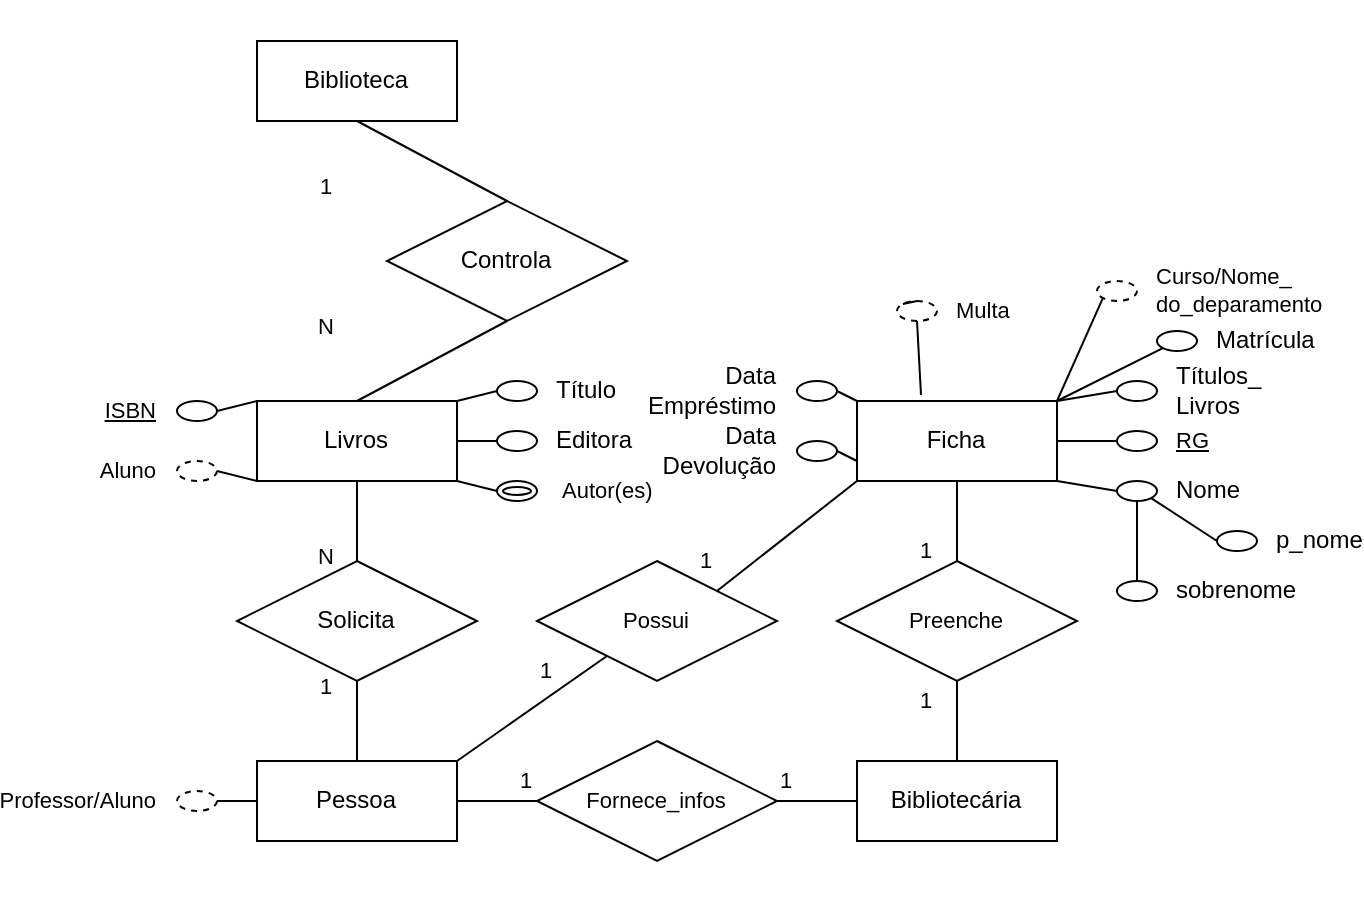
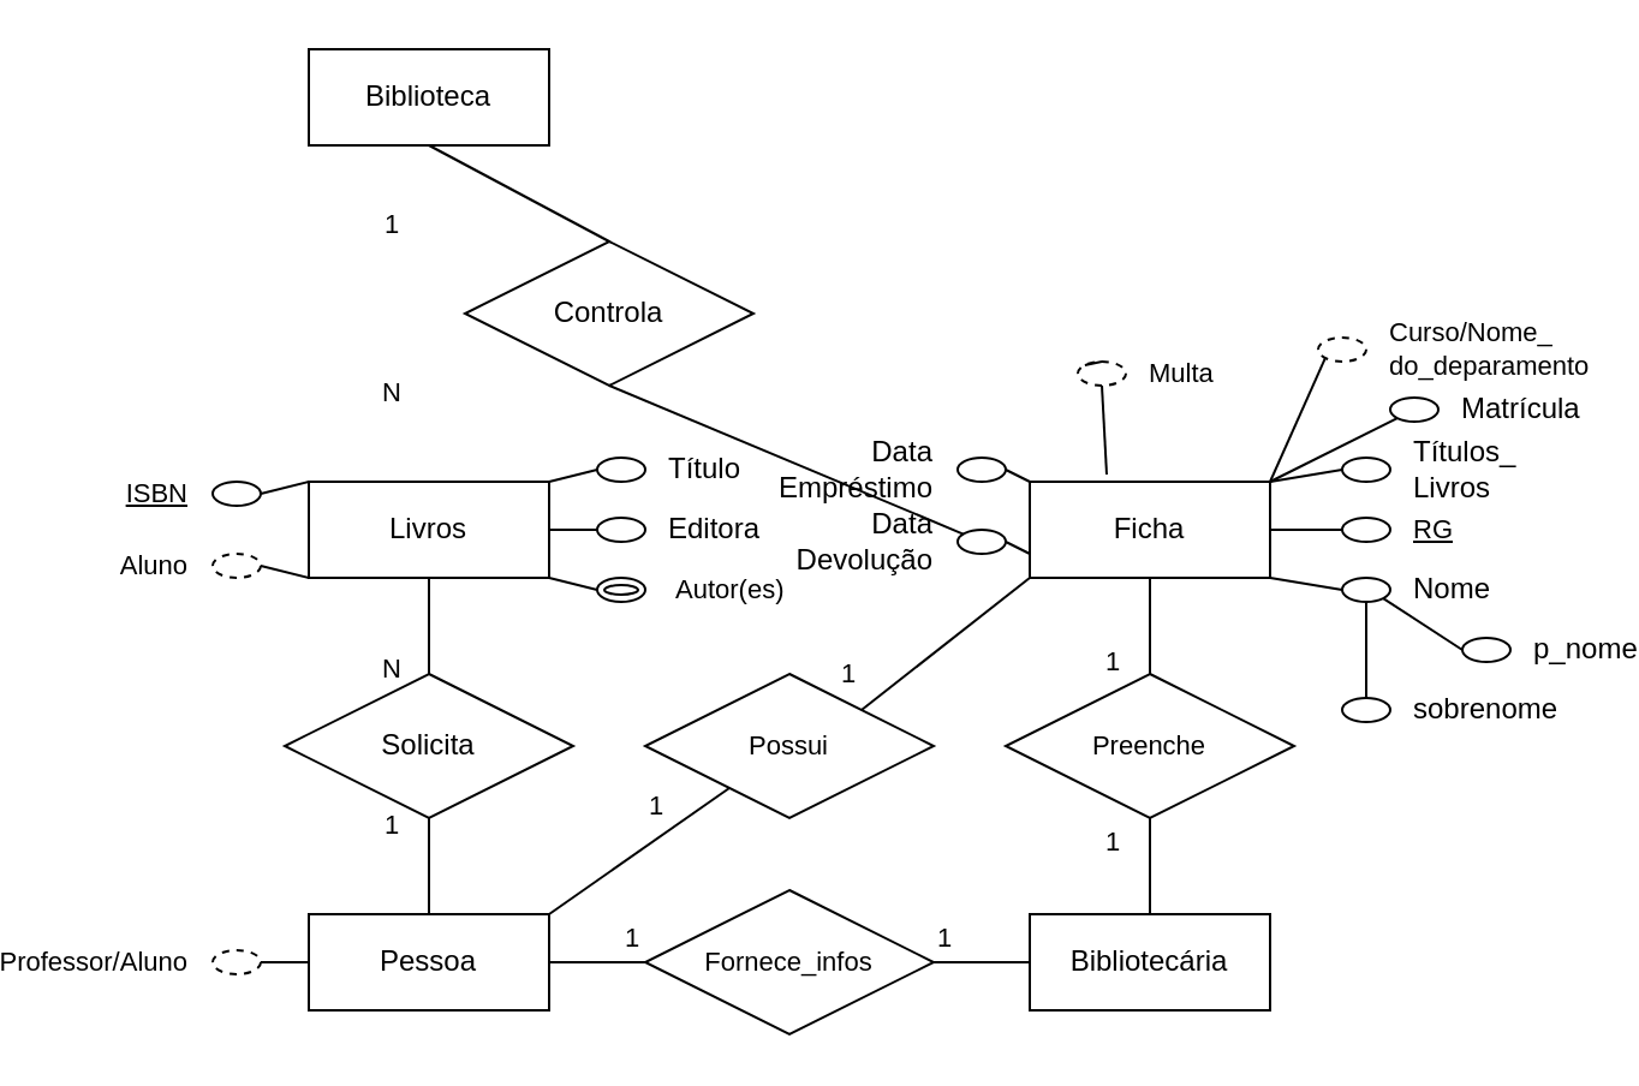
  <mxCell id="0" />
  <mxCell id="1" parent="0" />
- <mxCell id="2" style="rounded=0;orthogonalLoop=1;jettySize=auto;html=1;exitX=0.5;exitY=1;exitDx=0;exitDy=0;entryX=0.5;entryY=0;entryDx=0;entryDy=0;endArrow=none;endFill=0;" edge="1" parent="1" source="3" target="7"><mxGeometry relative="1" as="geometry" /></mxCell>
+ <mxCell id="2" style="rounded=0;orthogonalLoop=1;jettySize=auto;html=1;exitX=0.5;exitY=1;exitDx=0;exitDy=0;endArrow=none;endFill=0;" edge="1" parent="1" source="3" target="55"><mxGeometry relative="1" as="geometry" /></mxCell>
  <mxCell id="3" value="Controla" style="shape=rhombus;perimeter=rhombusPerimeter;whiteSpace=wrap;html=1;align=center;" vertex="1" parent="1"><mxGeometry x="125" y="100" width="120" height="60" as="geometry" /></mxCell>
  <mxCell id="4" style="rounded=0;orthogonalLoop=1;jettySize=auto;html=1;exitX=0.5;exitY=1;exitDx=0;exitDy=0;entryX=0.5;entryY=0;entryDx=0;entryDy=0;endArrow=none;endFill=0;" edge="1" parent="1" source="5" target="3"><mxGeometry relative="1" as="geometry" /></mxCell>
  <mxCell id="5" value="Biblioteca" style="whiteSpace=wrap;html=1;align=center;" vertex="1" parent="1"><mxGeometry x="60" y="20" width="100" height="40" as="geometry" /></mxCell>
  <mxCell id="6" style="edgeStyle=none;shape=connector;rounded=0;orthogonalLoop=1;jettySize=auto;html=1;exitX=1;exitY=0;exitDx=0;exitDy=0;entryX=0;entryY=0.5;entryDx=0;entryDy=0;strokeColor=default;align=center;verticalAlign=middle;fontFamily=Helvetica;fontSize=11;fontColor=default;labelBackgroundColor=default;endArrow=none;endFill=0;" edge="1" parent="1" source="7" target="11"><mxGeometry relative="1" as="geometry" /></mxCell>
  <mxCell id="7" value="Livros" style="whiteSpace=wrap;html=1;align=center;" vertex="1" parent="1"><mxGeometry x="60" y="200" width="100" height="40" as="geometry" /></mxCell>
  <mxCell id="8" style="edgeStyle=none;shape=connector;rounded=0;orthogonalLoop=1;jettySize=auto;html=1;exitX=1;exitY=0.5;exitDx=0;exitDy=0;entryX=0;entryY=0.5;entryDx=0;entryDy=0;strokeColor=default;align=center;verticalAlign=middle;fontFamily=Helvetica;fontSize=11;fontColor=default;labelBackgroundColor=default;endArrow=none;endFill=0;" edge="1" parent="1" source="10" target="36"><mxGeometry relative="1" as="geometry" /></mxCell>
  <mxCell id="9" style="edgeStyle=none;shape=connector;rounded=0;orthogonalLoop=1;jettySize=auto;html=1;exitX=1;exitY=0;exitDx=0;exitDy=0;strokeColor=default;align=center;verticalAlign=middle;fontFamily=Helvetica;fontSize=11;fontColor=default;labelBackgroundColor=default;endArrow=none;endFill=0;" edge="1" parent="1" source="10" target="40"><mxGeometry relative="1" as="geometry" /></mxCell>
  <mxCell id="10" value="Pessoa" style="whiteSpace=wrap;html=1;align=center;" vertex="1" parent="1"><mxGeometry x="60" y="380" width="100" height="40" as="geometry" /></mxCell>
  <mxCell id="11" value="Título" style="ellipse;whiteSpace=wrap;html=1;align=left;spacing=30;" vertex="1" parent="1"><mxGeometry x="180" y="190" width="20" height="10" as="geometry" /></mxCell>
  <mxCell id="12" style="edgeStyle=none;shape=connector;rounded=0;orthogonalLoop=1;jettySize=auto;html=1;exitX=0;exitY=0.5;exitDx=0;exitDy=0;entryX=1;entryY=0.5;entryDx=0;entryDy=0;strokeColor=default;align=center;verticalAlign=middle;fontFamily=Helvetica;fontSize=11;fontColor=default;labelBackgroundColor=default;endArrow=none;endFill=0;" edge="1" parent="1" source="13" target="7"><mxGeometry relative="1" as="geometry" /></mxCell>
  <mxCell id="13" value="Editora" style="ellipse;whiteSpace=wrap;html=1;align=left;spacing=30;" vertex="1" parent="1"><mxGeometry x="180" y="215" width="20" height="10" as="geometry" /></mxCell>
  <mxCell id="14" style="edgeStyle=none;shape=connector;rounded=0;orthogonalLoop=1;jettySize=auto;html=1;exitX=0;exitY=0.5;exitDx=0;exitDy=0;entryX=1;entryY=1;entryDx=0;entryDy=0;strokeColor=default;align=center;verticalAlign=middle;fontFamily=Helvetica;fontSize=11;fontColor=default;labelBackgroundColor=default;endArrow=none;endFill=0;" edge="1" parent="1" source="15" target="7"><mxGeometry relative="1" as="geometry" /></mxCell>
  <mxCell id="15" value="Autor(es)" style="ellipse;shape=doubleEllipse;margin=3;whiteSpace=wrap;html=1;align=left;fontFamily=Helvetica;fontSize=11;fontColor=default;labelBackgroundColor=default;spacing=30;" vertex="1" parent="1"><mxGeometry x="180" y="240" width="20" height="10" as="geometry" /></mxCell>
  <mxCell id="16" style="edgeStyle=none;shape=connector;rounded=0;orthogonalLoop=1;jettySize=auto;html=1;exitX=1;exitY=0.5;exitDx=0;exitDy=0;entryX=0;entryY=0;entryDx=0;entryDy=0;strokeColor=default;align=center;verticalAlign=middle;fontFamily=Helvetica;fontSize=11;fontColor=default;labelBackgroundColor=default;endArrow=none;endFill=0;" edge="1" parent="1" source="17" target="7"><mxGeometry relative="1" as="geometry" /></mxCell>
  <mxCell id="17" value="ISBN" style="ellipse;whiteSpace=wrap;html=1;align=right;fontStyle=4;fontFamily=Helvetica;fontSize=11;fontColor=default;labelBackgroundColor=default;spacing=30;" vertex="1" parent="1"><mxGeometry x="20" y="200" width="20" height="10" as="geometry" /></mxCell>
  <mxCell id="18" style="edgeStyle=none;shape=connector;rounded=0;orthogonalLoop=1;jettySize=auto;html=1;exitX=1;exitY=0.5;exitDx=0;exitDy=0;entryX=0;entryY=1;entryDx=0;entryDy=0;strokeColor=default;align=center;verticalAlign=middle;fontFamily=Helvetica;fontSize=11;fontColor=default;labelBackgroundColor=default;endArrow=none;endFill=0;" edge="1" parent="1" source="19" target="7"><mxGeometry relative="1" as="geometry" /></mxCell>
  <mxCell id="19" value="Aluno" style="ellipse;whiteSpace=wrap;html=1;align=right;dashed=1;fontFamily=Helvetica;fontSize=11;fontColor=default;labelBackgroundColor=default;spacing=30;" vertex="1" parent="1"><mxGeometry x="20" y="230" width="20" height="10" as="geometry" /></mxCell>
  <mxCell id="20" value="1" style="text;html=1;align=center;verticalAlign=middle;whiteSpace=wrap;rounded=0;fontFamily=Helvetica;fontSize=11;fontColor=default;labelBackgroundColor=default;" vertex="1" parent="1"><mxGeometry x="90" y="90" width="10" height="5" as="geometry" /></mxCell>
  <mxCell id="21" value="N" style="text;html=1;align=center;verticalAlign=middle;whiteSpace=wrap;rounded=0;fontFamily=Helvetica;fontSize=11;fontColor=default;labelBackgroundColor=default;" vertex="1" parent="1"><mxGeometry x="90" y="160" width="10" height="5" as="geometry" /></mxCell>
  <mxCell id="22" style="edgeStyle=none;shape=connector;rounded=0;orthogonalLoop=1;jettySize=auto;html=1;exitX=0.5;exitY=1;exitDx=0;exitDy=0;entryX=0.5;entryY=0;entryDx=0;entryDy=0;strokeColor=default;align=center;verticalAlign=middle;fontFamily=Helvetica;fontSize=11;fontColor=default;labelBackgroundColor=default;endArrow=none;endFill=0;" edge="1" parent="1" source="24" target="10"><mxGeometry relative="1" as="geometry" /></mxCell>
  <mxCell id="23" style="edgeStyle=none;shape=connector;rounded=0;orthogonalLoop=1;jettySize=auto;html=1;exitX=0.5;exitY=0;exitDx=0;exitDy=0;entryX=0.5;entryY=1;entryDx=0;entryDy=0;strokeColor=default;align=center;verticalAlign=middle;fontFamily=Helvetica;fontSize=11;fontColor=default;labelBackgroundColor=default;endArrow=none;endFill=0;" edge="1" parent="1" source="24" target="7"><mxGeometry relative="1" as="geometry" /></mxCell>
  <mxCell id="24" value="Solicita" style="shape=rhombus;perimeter=rhombusPerimeter;whiteSpace=wrap;html=1;align=center;" vertex="1" parent="1"><mxGeometry x="50" y="280" width="120" height="60" as="geometry" /></mxCell>
  <mxCell id="25" value="1" style="text;html=1;align=center;verticalAlign=middle;whiteSpace=wrap;rounded=0;fontFamily=Helvetica;fontSize=11;fontColor=default;labelBackgroundColor=default;" vertex="1" parent="1"><mxGeometry x="90" y="340" width="10" height="5" as="geometry" /></mxCell>
  <mxCell id="26" value="N" style="text;html=1;align=center;verticalAlign=middle;whiteSpace=wrap;rounded=0;fontFamily=Helvetica;fontSize=11;fontColor=default;labelBackgroundColor=default;" vertex="1" parent="1"><mxGeometry x="90" y="275" width="10" height="5" as="geometry" /></mxCell>
  <mxCell id="27" style="edgeStyle=none;shape=connector;rounded=0;orthogonalLoop=1;jettySize=auto;html=1;exitX=1;exitY=0.5;exitDx=0;exitDy=0;entryX=0;entryY=0.5;entryDx=0;entryDy=0;strokeColor=default;align=center;verticalAlign=middle;fontFamily=Helvetica;fontSize=11;fontColor=default;labelBackgroundColor=default;endArrow=none;endFill=0;" edge="1" parent="1" source="28" target="10"><mxGeometry relative="1" as="geometry" /></mxCell>
  <mxCell id="28" value="Professor/Aluno" style="ellipse;whiteSpace=wrap;html=1;align=right;dashed=1;fontFamily=Helvetica;fontSize=11;fontColor=default;labelBackgroundColor=default;spacing=30;" vertex="1" parent="1"><mxGeometry x="20" y="395" width="20" height="10" as="geometry" /></mxCell>
  <mxCell id="29" style="edgeStyle=none;shape=connector;rounded=0;orthogonalLoop=1;jettySize=auto;html=1;exitX=0.5;exitY=1;exitDx=0;exitDy=0;entryX=0.5;entryY=0;entryDx=0;entryDy=0;strokeColor=default;align=center;verticalAlign=middle;fontFamily=Helvetica;fontSize=11;fontColor=default;labelBackgroundColor=default;endArrow=none;endFill=0;" edge="1" parent="1" source="33" target="38"><mxGeometry relative="1" as="geometry" /></mxCell>
  <mxCell id="30" style="edgeStyle=none;shape=connector;rounded=0;orthogonalLoop=1;jettySize=auto;html=1;exitX=1;exitY=1;exitDx=0;exitDy=0;entryX=0;entryY=0.5;entryDx=0;entryDy=0;strokeColor=default;align=center;verticalAlign=middle;fontFamily=Helvetica;fontSize=11;fontColor=default;labelBackgroundColor=default;endArrow=none;endFill=0;" edge="1" parent="1" source="33" target="45"><mxGeometry relative="1" as="geometry" /></mxCell>
  <mxCell id="31" style="edgeStyle=none;shape=connector;rounded=0;orthogonalLoop=1;jettySize=auto;html=1;exitX=1;exitY=0;exitDx=0;exitDy=0;entryX=0;entryY=1;entryDx=0;entryDy=0;strokeColor=default;align=center;verticalAlign=middle;fontFamily=Helvetica;fontSize=11;fontColor=default;labelBackgroundColor=default;endArrow=none;endFill=0;" edge="1" parent="1" source="33" target="50"><mxGeometry relative="1" as="geometry" /></mxCell>
  <mxCell id="32" style="edgeStyle=none;shape=connector;rounded=0;orthogonalLoop=1;jettySize=auto;html=1;exitX=1;exitY=0;exitDx=0;exitDy=0;entryX=0;entryY=1;entryDx=0;entryDy=0;strokeColor=default;align=center;verticalAlign=middle;fontFamily=Helvetica;fontSize=11;fontColor=default;labelBackgroundColor=default;endArrow=none;endFill=0;" edge="1" parent="1" source="33" target="51"><mxGeometry relative="1" as="geometry" /></mxCell>
  <mxCell id="33" value="Ficha" style="whiteSpace=wrap;html=1;align=center;" vertex="1" parent="1"><mxGeometry x="360" y="200" width="100" height="40" as="geometry" /></mxCell>
  <mxCell id="34" value="Bibliotecária" style="whiteSpace=wrap;html=1;align=center;" vertex="1" parent="1"><mxGeometry x="360" y="380" width="100" height="40" as="geometry" /></mxCell>
  <mxCell id="35" style="edgeStyle=none;shape=connector;rounded=0;orthogonalLoop=1;jettySize=auto;html=1;exitX=1;exitY=0.5;exitDx=0;exitDy=0;entryX=0;entryY=0.5;entryDx=0;entryDy=0;strokeColor=default;align=center;verticalAlign=middle;fontFamily=Helvetica;fontSize=11;fontColor=default;labelBackgroundColor=default;endArrow=none;endFill=0;" edge="1" parent="1" source="36" target="34"><mxGeometry relative="1" as="geometry" /></mxCell>
  <mxCell id="36" value="Fornece_infos" style="shape=rhombus;perimeter=rhombusPerimeter;whiteSpace=wrap;html=1;align=center;fontFamily=Helvetica;fontSize=11;fontColor=default;labelBackgroundColor=default;" vertex="1" parent="1"><mxGeometry x="200" y="370" width="120" height="60" as="geometry" /></mxCell>
  <mxCell id="37" style="edgeStyle=none;shape=connector;rounded=0;orthogonalLoop=1;jettySize=auto;html=1;exitX=0.5;exitY=1;exitDx=0;exitDy=0;entryX=0.5;entryY=0;entryDx=0;entryDy=0;strokeColor=default;align=center;verticalAlign=middle;fontFamily=Helvetica;fontSize=11;fontColor=default;labelBackgroundColor=default;endArrow=none;endFill=0;" edge="1" parent="1" source="38" target="34"><mxGeometry relative="1" as="geometry" /></mxCell>
  <mxCell id="38" value="Preenche" style="shape=rhombus;perimeter=rhombusPerimeter;whiteSpace=wrap;html=1;align=center;fontFamily=Helvetica;fontSize=11;fontColor=default;labelBackgroundColor=default;" vertex="1" parent="1"><mxGeometry x="350" y="280" width="120" height="60" as="geometry" /></mxCell>
  <mxCell id="39" style="edgeStyle=none;shape=connector;rounded=0;orthogonalLoop=1;jettySize=auto;html=1;exitX=1;exitY=0;exitDx=0;exitDy=0;entryX=0;entryY=1;entryDx=0;entryDy=0;strokeColor=default;align=center;verticalAlign=middle;fontFamily=Helvetica;fontSize=11;fontColor=default;labelBackgroundColor=default;endArrow=none;endFill=0;" edge="1" parent="1" source="40" target="33"><mxGeometry relative="1" as="geometry" /></mxCell>
  <mxCell id="40" value="Possui" style="shape=rhombus;perimeter=rhombusPerimeter;whiteSpace=wrap;html=1;align=center;fontFamily=Helvetica;fontSize=11;fontColor=default;labelBackgroundColor=default;" vertex="1" parent="1"><mxGeometry x="200" y="280" width="120" height="60" as="geometry" /></mxCell>
  <mxCell id="41" style="edgeStyle=none;shape=connector;rounded=0;orthogonalLoop=1;jettySize=auto;html=1;exitX=0;exitY=0.5;exitDx=0;exitDy=0;entryX=1;entryY=0.5;entryDx=0;entryDy=0;strokeColor=default;align=center;verticalAlign=middle;fontFamily=Helvetica;fontSize=11;fontColor=default;labelBackgroundColor=default;endArrow=none;endFill=0;" edge="1" parent="1" source="42" target="33"><mxGeometry relative="1" as="geometry" /></mxCell>
  <mxCell id="42" value="RG" style="ellipse;whiteSpace=wrap;html=1;align=left;fontStyle=4;fontFamily=Helvetica;fontSize=11;fontColor=default;labelBackgroundColor=default;spacing=30;" vertex="1" parent="1"><mxGeometry x="490" y="215" width="20" height="10" as="geometry" /></mxCell>
  <mxCell id="43" style="edgeStyle=none;shape=connector;rounded=0;orthogonalLoop=1;jettySize=auto;html=1;exitX=1;exitY=1;exitDx=0;exitDy=0;entryX=0;entryY=0.5;entryDx=0;entryDy=0;strokeColor=default;align=center;verticalAlign=middle;fontFamily=Helvetica;fontSize=11;fontColor=default;labelBackgroundColor=default;endArrow=none;endFill=0;" edge="1" parent="1" source="45" target="46"><mxGeometry relative="1" as="geometry" /></mxCell>
  <mxCell id="44" style="edgeStyle=none;shape=connector;rounded=0;orthogonalLoop=1;jettySize=auto;html=1;exitX=0.5;exitY=1;exitDx=0;exitDy=0;entryX=0.5;entryY=0;entryDx=0;entryDy=0;strokeColor=default;align=center;verticalAlign=middle;fontFamily=Helvetica;fontSize=11;fontColor=default;labelBackgroundColor=default;endArrow=none;endFill=0;" edge="1" parent="1" source="45" target="47"><mxGeometry relative="1" as="geometry" /></mxCell>
  <mxCell id="45" value="Nome" style="ellipse;whiteSpace=wrap;html=1;align=left;spacing=30;" vertex="1" parent="1"><mxGeometry x="490" y="240" width="20" height="10" as="geometry" /></mxCell>
  <mxCell id="46" value="p_nome" style="ellipse;whiteSpace=wrap;html=1;align=left;spacing=30;" vertex="1" parent="1"><mxGeometry x="540" y="265" width="20" height="10" as="geometry" /></mxCell>
  <mxCell id="47" value="sobrenome" style="ellipse;whiteSpace=wrap;html=1;align=left;spacing=30;" vertex="1" parent="1"><mxGeometry x="490" y="290" width="20" height="10" as="geometry" /></mxCell>
  <mxCell id="48" style="edgeStyle=none;shape=connector;rounded=0;orthogonalLoop=1;jettySize=auto;html=1;exitX=0;exitY=0.5;exitDx=0;exitDy=0;entryX=1;entryY=0;entryDx=0;entryDy=0;strokeColor=default;align=center;verticalAlign=middle;fontFamily=Helvetica;fontSize=11;fontColor=default;labelBackgroundColor=default;endArrow=none;endFill=0;" edge="1" parent="1" source="49" target="33"><mxGeometry relative="1" as="geometry" /></mxCell>
  <mxCell id="49" value="Títulos_&lt;br&gt;Livros" style="ellipse;whiteSpace=wrap;html=1;align=left;spacing=30;" vertex="1" parent="1"><mxGeometry x="490" y="190" width="20" height="10" as="geometry" /></mxCell>
  <mxCell id="50" value="Matrícula" style="ellipse;whiteSpace=wrap;html=1;align=left;spacing=30;" vertex="1" parent="1"><mxGeometry x="510" y="165" width="20" height="10" as="geometry" /></mxCell>
  <mxCell id="51" value="Curso/Nome_&lt;br&gt;do_deparamento" style="ellipse;whiteSpace=wrap;html=1;align=left;dashed=1;fontFamily=Helvetica;fontSize=11;fontColor=default;labelBackgroundColor=default;spacing=30;" vertex="1" parent="1"><mxGeometry x="480" y="140" width="20" height="10" as="geometry" /></mxCell>
  <mxCell id="52" style="edgeStyle=none;shape=connector;rounded=0;orthogonalLoop=1;jettySize=auto;html=1;exitX=1;exitY=0.5;exitDx=0;exitDy=0;entryX=0;entryY=0;entryDx=0;entryDy=0;strokeColor=default;align=center;verticalAlign=middle;fontFamily=Helvetica;fontSize=11;fontColor=default;labelBackgroundColor=default;endArrow=none;endFill=0;" edge="1" parent="1" source="53" target="33"><mxGeometry relative="1" as="geometry" /></mxCell>
  <mxCell id="53" value="Data&lt;br&gt;Empréstimo" style="ellipse;whiteSpace=wrap;html=1;align=right;spacing=30;" vertex="1" parent="1"><mxGeometry x="330" y="190" width="20" height="10" as="geometry" /></mxCell>
  <mxCell id="54" style="edgeStyle=none;shape=connector;rounded=0;orthogonalLoop=1;jettySize=auto;html=1;exitX=1;exitY=0.5;exitDx=0;exitDy=0;entryX=0;entryY=0.75;entryDx=0;entryDy=0;strokeColor=default;align=center;verticalAlign=middle;fontFamily=Helvetica;fontSize=11;fontColor=default;labelBackgroundColor=default;endArrow=none;endFill=0;" edge="1" parent="1" source="55" target="33"><mxGeometry relative="1" as="geometry" /></mxCell>
  <mxCell id="55" value="Data&lt;br&gt;Devolução" style="ellipse;whiteSpace=wrap;html=1;align=right;spacing=30;" vertex="1" parent="1"><mxGeometry x="330" y="220" width="20" height="10" as="geometry" /></mxCell>
  <mxCell id="56" value="1" style="text;html=1;align=center;verticalAlign=middle;whiteSpace=wrap;rounded=0;fontFamily=Helvetica;fontSize=11;fontColor=default;labelBackgroundColor=default;" vertex="1" parent="1"><mxGeometry x="200" y="330" width="10" height="10" as="geometry" /></mxCell>
  <mxCell id="57" value="1" style="text;html=1;align=center;verticalAlign=middle;whiteSpace=wrap;rounded=0;fontFamily=Helvetica;fontSize=11;fontColor=default;labelBackgroundColor=default;" vertex="1" parent="1"><mxGeometry x="280" y="275" width="10" height="10" as="geometry" /></mxCell>
  <mxCell id="58" value="1" style="text;html=1;align=center;verticalAlign=middle;whiteSpace=wrap;rounded=0;fontFamily=Helvetica;fontSize=11;fontColor=default;labelBackgroundColor=default;" vertex="1" parent="1"><mxGeometry x="190" y="385" width="10" height="10" as="geometry" /></mxCell>
  <mxCell id="59" value="1" style="text;html=1;align=center;verticalAlign=middle;whiteSpace=wrap;rounded=0;fontFamily=Helvetica;fontSize=11;fontColor=default;labelBackgroundColor=default;" vertex="1" parent="1"><mxGeometry x="320" y="385" width="10" height="10" as="geometry" /></mxCell>
  <mxCell id="60" value="1" style="text;html=1;align=center;verticalAlign=middle;whiteSpace=wrap;rounded=0;fontFamily=Helvetica;fontSize=11;fontColor=default;labelBackgroundColor=default;" vertex="1" parent="1"><mxGeometry x="390" y="345" width="10" height="10" as="geometry" /></mxCell>
  <mxCell id="61" value="1" style="text;html=1;align=center;verticalAlign=middle;whiteSpace=wrap;rounded=0;fontFamily=Helvetica;fontSize=11;fontColor=default;labelBackgroundColor=default;" vertex="1" parent="1"><mxGeometry x="390" y="270" width="10" height="10" as="geometry" /></mxCell>
  <mxCell id="62" value="Multa" style="ellipse;whiteSpace=wrap;html=1;align=left;dashed=1;fontFamily=Helvetica;fontSize=11;fontColor=default;labelBackgroundColor=default;spacing=30;" vertex="1" parent="1"><mxGeometry x="380" y="150" width="20" height="10" as="geometry" /></mxCell>
  <mxCell id="63" style="edgeStyle=none;shape=connector;rounded=0;orthogonalLoop=1;jettySize=auto;html=1;exitX=0.5;exitY=1;exitDx=0;exitDy=0;entryX=0.32;entryY=-0.075;entryDx=0;entryDy=0;entryPerimeter=0;strokeColor=default;align=center;verticalAlign=middle;fontFamily=Helvetica;fontSize=11;fontColor=default;labelBackgroundColor=default;endArrow=none;endFill=0;" edge="1" parent="1" source="62" target="33"><mxGeometry relative="1" as="geometry" /></mxCell>
  <mxCell id="64" style="edgeStyle=none;shape=connector;rounded=0;orthogonalLoop=1;jettySize=auto;html=1;exitX=0;exitY=0;exitDx=0;exitDy=0;entryX=0.5;entryY=0;entryDx=0;entryDy=0;strokeColor=default;align=center;verticalAlign=middle;fontFamily=Helvetica;fontSize=11;fontColor=default;labelBackgroundColor=default;endArrow=none;endFill=0;" edge="1" parent="1" source="62" target="62"><mxGeometry relative="1" as="geometry" /></mxCell>
